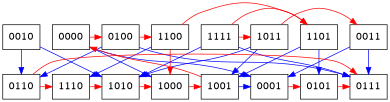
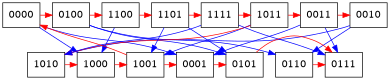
  digraph {
    node [shape=box]
    edge [color=red]
    0000
    0010
    0011
    0100
    1011
    1100
    1101
    1111
    0001
    0101
    0110
    0111
    1000
    1001
    1010
-   1110
    subgraph sub_1 {
      rank=same
      0000
      0010
      0011
      0100
      1011
      1100
      1101
      1111
    }
    subgraph sub_2 {
      rank=same
      0001
      0101
      0110
      0111
      1000
      1001
      1010
-     1110
    }
    0000 -> 0100
    0000 -> 0001 [color=blue]
    0000 -> 1000 [color=blue]
    0010 -> 0110 [color=blue]
    0010 -> 1010 [color=blue]
+   0011 -> 0010
    0011 -> 0001 [color=blue]
    0011 -> 0111 [color=blue]
    0100 -> 1100
-   0100 -> 0111 [color=blue]
+   0100 -> 0101 [color=blue]
    0100 -> 0110 [color=blue]
    1011 -> 0011
    1011 -> 1001 [color=blue]
-   1011 -> 1010 [color=blue]
+   1011 -> 1010
    1100 -> 1101
-   1100 -> 1000
-   1100 -> 1110 [color=blue]
-   1111 -> 1101
+   1100 -> 1000 [color=blue]
+   1101 -> 1111
    1101 -> 0101 [color=blue]
    1101 -> 1001 [color=blue]
    1111 -> 1011
    1111 -> 0111 [color=blue]
    1111 -> 1010 [color=blue]
    0001 -> 0101
    0101 -> 0111
    0110 -> 0111
-   0110 -> 1110
    1000 -> 1001
    1001 -> 0000
-   1001 -> 0001 [color=blue]
+   1001 -> 0001
    1010 -> 1000
-   1110 -> 1010
  }
